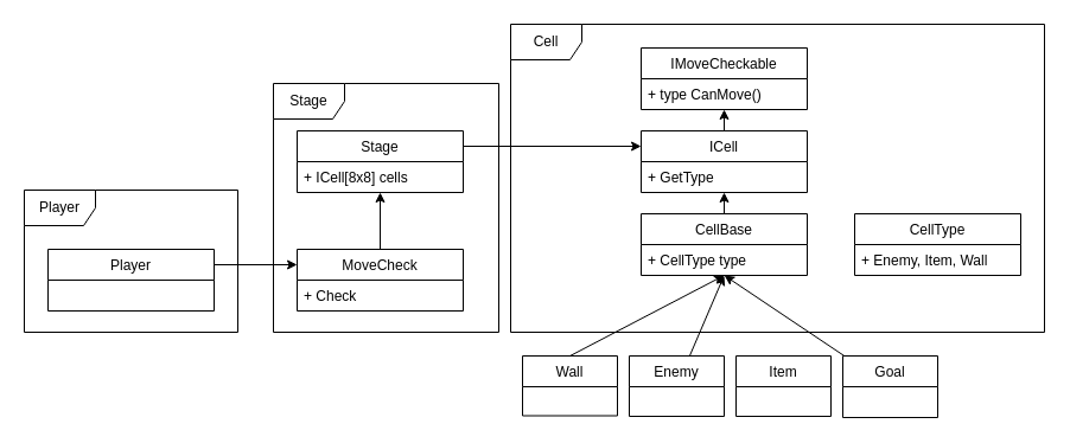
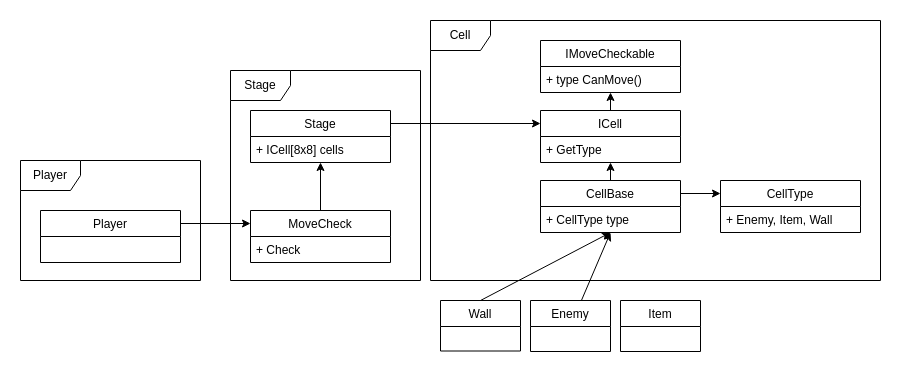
  <mxCell id="0" />
  <mxCell id="1" parent="0" />
  <mxCell id="2" value="Cell" style="shape=umlFrame;whiteSpace=wrap;html=1;" vertex="1" parent="1"><mxGeometry x="430" y="20" width="450" height="260" as="geometry" /></mxCell>
  <mxCell id="3" value="Player" style="shape=umlFrame;whiteSpace=wrap;html=1;" vertex="1" parent="1"><mxGeometry x="20" y="160" width="180" height="120" as="geometry" /></mxCell>
  <mxCell id="4" style="edgeStyle=none;rounded=0;orthogonalLoop=1;jettySize=auto;html=1;entryX=0;entryY=0.25;entryDx=0;entryDy=0;exitX=1;exitY=0.25;exitDx=0;exitDy=0;" edge="1" parent="1" source="5" target="26"><mxGeometry relative="1" as="geometry" /></mxCell>
  <mxCell id="5" value="Player" style="swimlane;fontStyle=0;childLayout=stackLayout;horizontal=1;startSize=26;fillColor=none;horizontalStack=0;resizeParent=1;resizeParentMax=0;resizeLast=0;collapsible=1;marginBottom=0;" vertex="1" parent="1"><mxGeometry x="40" y="210" width="140" height="52" as="geometry" /></mxCell>
  <mxCell id="6" value="" style="edgeStyle=none;rounded=0;orthogonalLoop=1;jettySize=auto;html=1;entryX=0;entryY=0.25;entryDx=0;entryDy=0;exitX=1;exitY=0.25;exitDx=0;exitDy=0;" edge="1" parent="1" source="7" target="23"><mxGeometry relative="1" as="geometry" /></mxCell>
  <mxCell id="7" value="Stage" style="swimlane;fontStyle=0;childLayout=stackLayout;horizontal=1;startSize=26;fillColor=none;horizontalStack=0;resizeParent=1;resizeParentMax=0;resizeLast=0;collapsible=1;marginBottom=0;" vertex="1" parent="1"><mxGeometry x="250" y="110" width="140" height="52" as="geometry" /></mxCell>
  <mxCell id="8" value="+ ICell[8x8] cells" style="text;strokeColor=none;fillColor=none;align=left;verticalAlign=top;spacingLeft=4;spacingRight=4;overflow=hidden;rotatable=0;points=[[0,0.5],[1,0.5]];portConstraint=eastwest;" vertex="1" parent="7"><mxGeometry y="26" width="140" height="26" as="geometry" /></mxCell>
  <mxCell id="9" value="" style="edgeStyle=none;rounded=0;orthogonalLoop=1;jettySize=auto;html=1;entryX=0.5;entryY=1;entryDx=0;entryDy=0;" edge="1" parent="1" source="10" target="18"><mxGeometry relative="1" as="geometry"><mxPoint x="630" y="250" as="targetPoint" /></mxGeometry></mxCell>
  <mxCell id="10" value="Enemy" style="swimlane;fontStyle=0;childLayout=stackLayout;horizontal=1;startSize=26;fillColor=none;horizontalStack=0;resizeParent=1;resizeParentMax=0;resizeLast=0;collapsible=1;marginBottom=0;" vertex="1" parent="1"><mxGeometry x="530" y="300" width="80" height="51" as="geometry" /></mxCell>
  <mxCell id="11" style="rounded=0;orthogonalLoop=1;jettySize=auto;html=1;entryX=0.5;entryY=1;entryDx=0;entryDy=0;exitX=0.5;exitY=0;exitDx=0;exitDy=0;" edge="1" parent="1" source="12" target="18"><mxGeometry relative="1" as="geometry" /></mxCell>
  <mxCell id="12" value="Wall" style="swimlane;fontStyle=0;childLayout=stackLayout;horizontal=1;startSize=26;fillColor=none;horizontalStack=0;resizeParent=1;resizeParentMax=0;resizeLast=0;collapsible=1;marginBottom=0;" vertex="1" parent="1"><mxGeometry x="440" y="300" width="80" height="50.5" as="geometry" /></mxCell>
  <mxCell id="13" value="Item" style="swimlane;fontStyle=0;childLayout=stackLayout;horizontal=1;startSize=26;fillColor=none;horizontalStack=0;resizeParent=1;resizeParentMax=0;resizeLast=0;collapsible=1;marginBottom=0;" vertex="1" parent="1"><mxGeometry x="620" y="300" width="80" height="51" as="geometry" /></mxCell>
  <mxCell id="14" value="CellType" style="swimlane;fontStyle=0;childLayout=stackLayout;horizontal=1;startSize=26;fillColor=none;horizontalStack=0;resizeParent=1;resizeParentMax=0;resizeLast=0;collapsible=1;marginBottom=0;" vertex="1" parent="1"><mxGeometry x="720" y="180" width="140" height="52" as="geometry" /></mxCell>
  <mxCell id="15" value="+ Enemy, Item, Wall" style="text;strokeColor=none;fillColor=none;align=left;verticalAlign=top;spacingLeft=4;spacingRight=4;overflow=hidden;rotatable=0;points=[[0,0.5],[1,0.5]];portConstraint=eastwest;" vertex="1" parent="14"><mxGeometry y="26" width="140" height="26" as="geometry" /></mxCell>
  <mxCell id="16" style="edgeStyle=none;rounded=0;orthogonalLoop=1;jettySize=auto;html=1;entryX=0.5;entryY=1;entryDx=0;entryDy=0;" edge="1" parent="1" source="18" target="23"><mxGeometry relative="1" as="geometry" /></mxCell>
+ <mxCell id="17" style="edgeStyle=none;rounded=0;orthogonalLoop=1;jettySize=auto;html=1;entryX=0;entryY=0.25;entryDx=0;entryDy=0;exitX=1;exitY=0.25;exitDx=0;exitDy=0;" edge="1" parent="1" source="18" target="14"><mxGeometry relative="1" as="geometry" /></mxCell>
  <mxCell id="18" value="CellBase" style="swimlane;fontStyle=0;childLayout=stackLayout;horizontal=1;startSize=26;fillColor=none;horizontalStack=0;resizeParent=1;resizeParentMax=0;resizeLast=0;collapsible=1;marginBottom=0;" vertex="1" parent="1"><mxGeometry x="540" y="180" width="140" height="52" as="geometry" /></mxCell>
  <mxCell id="19" value="+ CellType type" style="text;strokeColor=none;fillColor=none;align=left;verticalAlign=top;spacingLeft=4;spacingRight=4;overflow=hidden;rotatable=0;points=[[0,0.5],[1,0.5]];portConstraint=eastwest;" vertex="1" parent="18"><mxGeometry y="26" width="140" height="26" as="geometry" /></mxCell>
  <mxCell id="20" value="IMoveCheckable" style="swimlane;fontStyle=0;childLayout=stackLayout;horizontal=1;startSize=26;fillColor=none;horizontalStack=0;resizeParent=1;resizeParentMax=0;resizeLast=0;collapsible=1;marginBottom=0;" vertex="1" parent="1"><mxGeometry x="540" y="40" width="140" height="52" as="geometry" /></mxCell>
  <mxCell id="21" value="+ type CanMove()" style="text;strokeColor=none;fillColor=none;align=left;verticalAlign=top;spacingLeft=4;spacingRight=4;overflow=hidden;rotatable=0;points=[[0,0.5],[1,0.5]];portConstraint=eastwest;" vertex="1" parent="20"><mxGeometry y="26" width="140" height="26" as="geometry" /></mxCell>
  <mxCell id="22" value="" style="edgeStyle=none;rounded=0;orthogonalLoop=1;jettySize=auto;html=1;" edge="1" parent="1" source="23" target="21"><mxGeometry relative="1" as="geometry" /></mxCell>
  <mxCell id="23" value="ICell" style="swimlane;fontStyle=0;childLayout=stackLayout;horizontal=1;startSize=26;fillColor=none;horizontalStack=0;resizeParent=1;resizeParentMax=0;resizeLast=0;collapsible=1;marginBottom=0;" vertex="1" parent="1"><mxGeometry x="540" y="110" width="140" height="52" as="geometry" /></mxCell>
  <mxCell id="24" value="+ GetType" style="text;strokeColor=none;fillColor=none;align=left;verticalAlign=top;spacingLeft=4;spacingRight=4;overflow=hidden;rotatable=0;points=[[0,0.5],[1,0.5]];portConstraint=eastwest;" vertex="1" parent="23"><mxGeometry y="26" width="140" height="26" as="geometry" /></mxCell>
  <mxCell id="25" style="edgeStyle=none;rounded=0;orthogonalLoop=1;jettySize=auto;html=1;" edge="1" parent="1" source="26" target="8"><mxGeometry relative="1" as="geometry" /></mxCell>
  <mxCell id="26" value="MoveCheck" style="swimlane;fontStyle=0;childLayout=stackLayout;horizontal=1;startSize=26;fillColor=none;horizontalStack=0;resizeParent=1;resizeParentMax=0;resizeLast=0;collapsible=1;marginBottom=0;" vertex="1" parent="1"><mxGeometry x="250" y="210" width="140" height="52" as="geometry" /></mxCell>
  <mxCell id="27" value="+ Check" style="text;strokeColor=none;fillColor=none;align=left;verticalAlign=top;spacingLeft=4;spacingRight=4;overflow=hidden;rotatable=0;points=[[0,0.5],[1,0.5]];portConstraint=eastwest;" vertex="1" parent="26"><mxGeometry y="26" width="140" height="26" as="geometry" /></mxCell>
- <mxCell id="28" style="edgeStyle=none;rounded=0;orthogonalLoop=1;jettySize=auto;html=1;entryX=0.501;entryY=1.002;entryDx=0;entryDy=0;entryPerimeter=0;" edge="1" parent="1" source="29" target="19"><mxGeometry relative="1" as="geometry"><mxPoint x="620" y="250" as="targetPoint" /></mxGeometry></mxCell>
- <mxCell id="29" value="Goal" style="swimlane;fontStyle=0;childLayout=stackLayout;horizontal=1;startSize=26;fillColor=none;horizontalStack=0;resizeParent=1;resizeParentMax=0;resizeLast=0;collapsible=1;marginBottom=0;" vertex="1" parent="1"><mxGeometry x="710" y="300" width="80" height="52" as="geometry" /></mxCell>
  <mxCell id="30" value="Stage" style="shape=umlFrame;whiteSpace=wrap;html=1;" vertex="1" parent="1"><mxGeometry x="230" y="70" width="190" height="210" as="geometry" /></mxCell>
